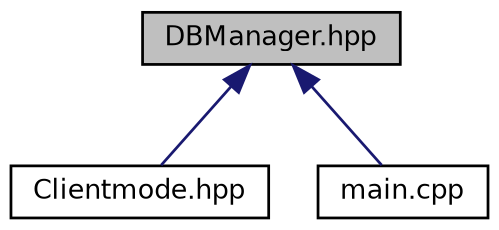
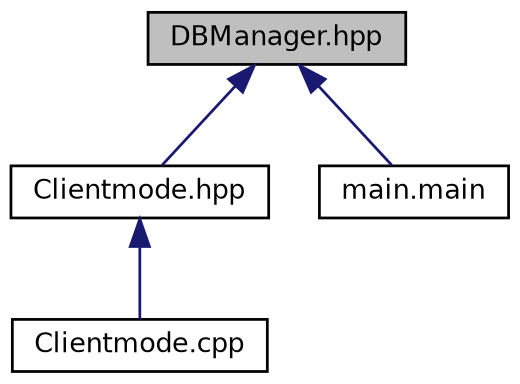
  digraph {
    node [color=black fillcolor=white fontname=Helvetica fontsize=10 shape=record style=filled]
    edge [color=midnightblue dir=back fontname=Helvetica fontsize=10 labelfontname=Helvetica labelfontsize=10 style=solid]
    n1 [fillcolor=grey75 fontcolor=black height=0.2 label="DBManager.hpp" width=0.4]
    n2 [height=0.2 label="Clientmode.hpp" width=0.4]
-   n3 [height=0.2 label="main.cpp" width=0.4]
+   n3 [height=0.2 label="main.main" width=0.4]
+   n4 [height=0.2 label="Clientmode.cpp" width=0.4]
    n1 -> n2
    n1 -> n3
+   n2 -> n4
  }
